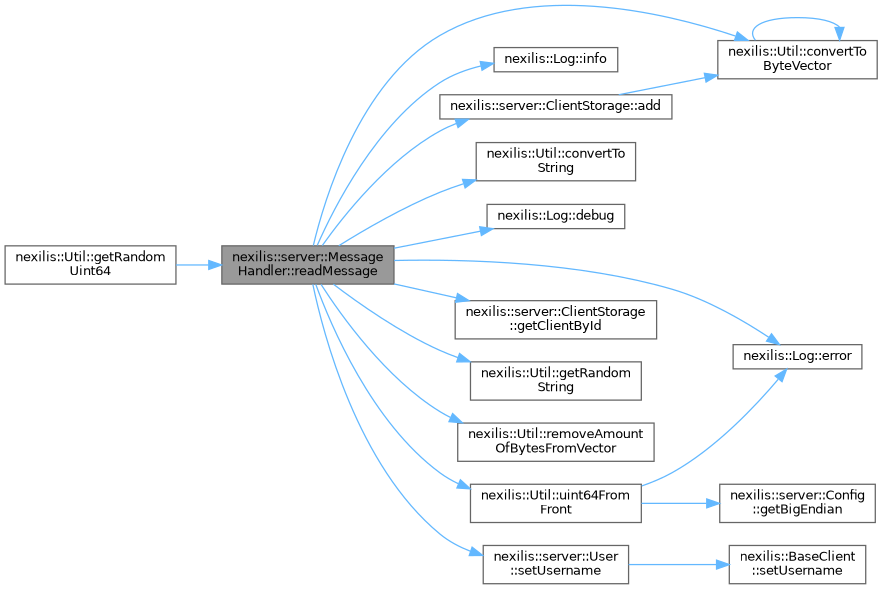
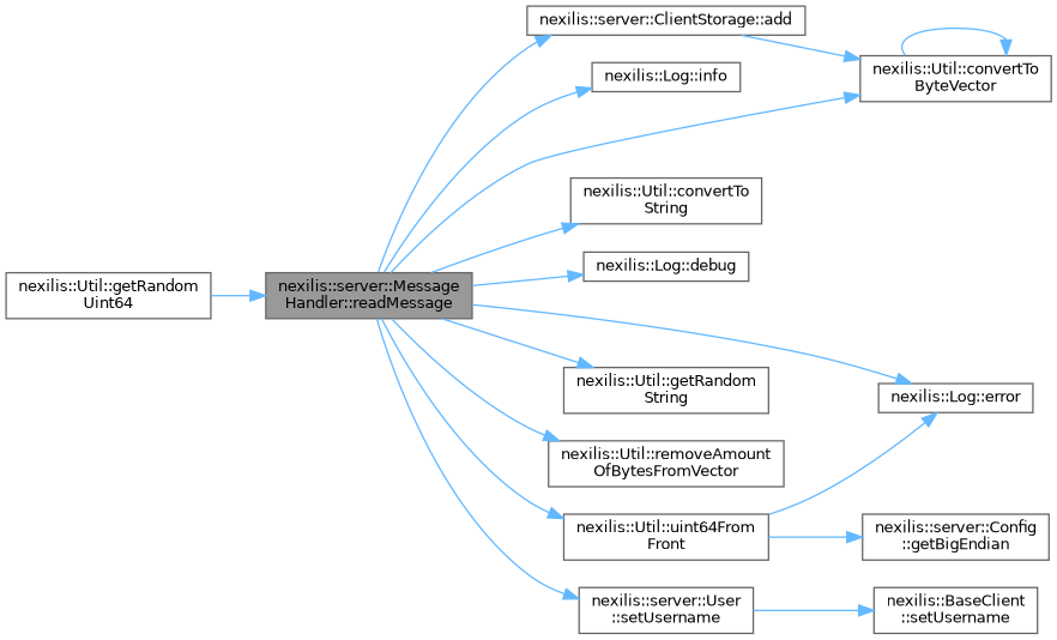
  digraph {
    rankdir=LR
    node [color=grey40 fillcolor=white fontname=Helvetica fontsize=10 shape=box style=filled]
    edge [color=steelblue1 fontname=Helvetica fontsize=10 labelfontname=Helvetica labelfontsize=10 style=solid]
    n1 [color=gray40 fillcolor=grey60 fontcolor=black height=0.2 label="nexilis::server::Message\lHandler::readMessage" width=0.4]
    n2 [height=0.2 label="nexilis::server::ClientStorage::add" width=0.4]
    n3 [height=0.2 label="nexilis::Log::info" width=0.4]
    n4 [height=0.2 label="nexilis::Util::convertTo\lByteVector" width=0.4]
    n5 [height=0.2 label="nexilis::Util::convertTo\lString" width=0.4]
    n6 [height=0.2 label="nexilis::Log::debug" width=0.4]
    n7 [height=0.2 label="nexilis::Log::error" width=0.4]
-   n8 [height=0.2 label="nexilis::server::ClientStorage\l::getClientById" width=0.4]
    n9 [height=0.2 label="nexilis::Util::getRandom\lString" width=0.4]
    n10 [height=0.2 label="nexilis::Util::removeAmount\lOfBytesFromVector" width=0.4]
    n11 [height=0.2 label="nexilis::server::User\l::setUsername" width=0.4]
    n12 [height=0.2 label="nexilis::Util::uint64From\lFront" width=0.4]
    n13 [height=0.2 label="nexilis::Util::getRandom\lUint64" width=0.4]
    n14 [height=0.2 label="nexilis::BaseClient\l::setUsername" width=0.4]
    n15 [height=0.2 label="nexilis::server::Config\l::getBigEndian" width=0.4]
    n1 -> n2
    n1 -> n3
    n1 -> n4
    n1 -> n5
    n1 -> n6
    n1 -> n7
-   n1 -> n8
    n1 -> n9
    n1 -> n10
    n1 -> n11
    n1 -> n12
    n2 -> n4
    n4 -> n4
    n11 -> n14
    n12 -> n7
    n12 -> n15
    n13 -> n1
  }
